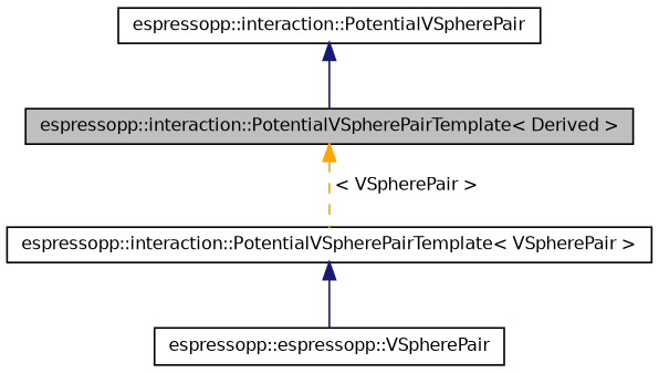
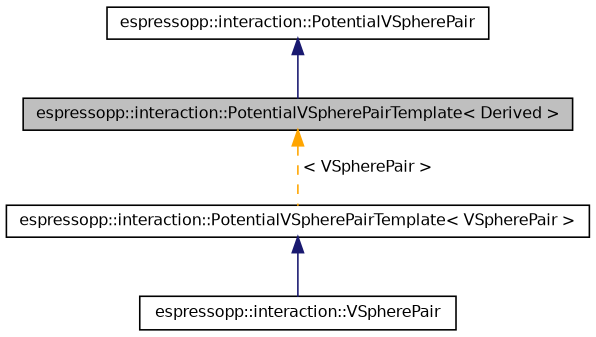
  digraph {
    node [color=black fillcolor=white fontname=Helvetica fontsize=10 shape=record style=filled]
    edge [color=midnightblue dir=back fontname=Helvetica fontsize=10 labelfontname=Helvetica labelfontsize=10 style=solid]
    n1 [fillcolor=grey75 fontcolor=black height=0.2 label="espressopp::interaction::PotentialVSpherePairTemplate\< Derived \>" width=0.4]
    n2 [height=0.2 label="espressopp::interaction::PotentialVSpherePairTemplate\< VSpherePair \>" width=0.4]
    n3 [height=0.2 label="espressopp::interaction::PotentialVSpherePair" width=0.4]
-   n4 [height=0.2 label="espressopp::espressopp::VSpherePair" width=0.4]
+   n4 [height=0.2 label="espressopp::interaction::VSpherePair" width=0.4]
    n1 -> n2 [color=orange label=" \< VSpherePair \>" style=dashed]
    n2 -> n4
    n3 -> n1
  }
